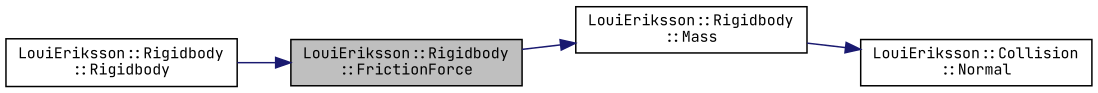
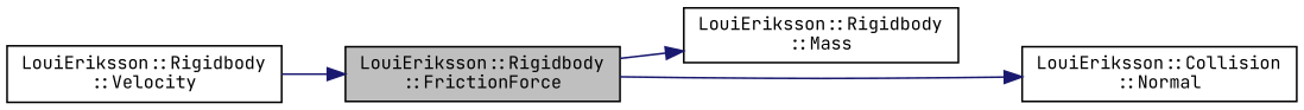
  digraph {
    fontname="JetBrains Mono"
    rankdir=LR
    node [color=black fillcolor=white fontname="JetBrains Mono" fontsize=10 shape=record style=filled]
    edge [color=midnightblue fontname="JetBrains Mono" fontsize=10 labelfontname=Helvetica labelfontsize=10 style=solid]
    n1 [fillcolor=grey75 fontcolor=black height=0.2 label="LouiEriksson::Rigidbody\l::FrictionForce" width=0.4]
    n2 [height=0.2 label="LouiEriksson::Rigidbody\l::Mass" width=0.4]
    n3 [height=0.2 label="LouiEriksson::Collision\l::Normal" width=0.4]
-   n4 [height=0.2 label="LouiEriksson::Rigidbody\l::Rigidbody" width=0.4]
+   n4 [height=0.2 label="LouiEriksson::Rigidbody\l::Velocity" width=0.4]
    n1 -> n2
-   n2 -> n3
+   n1 -> n3
    n4 -> n1
  }
